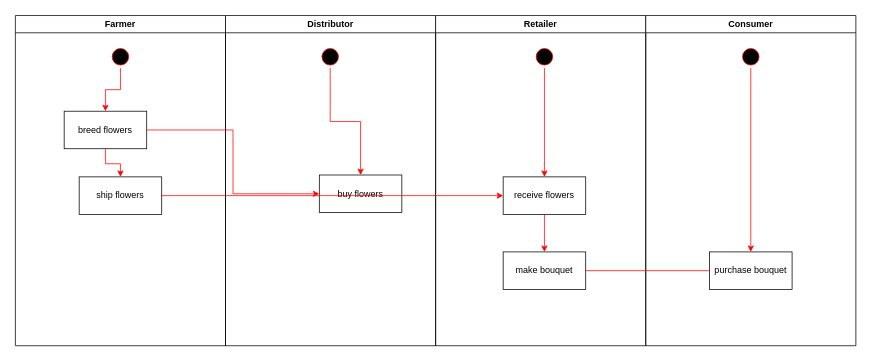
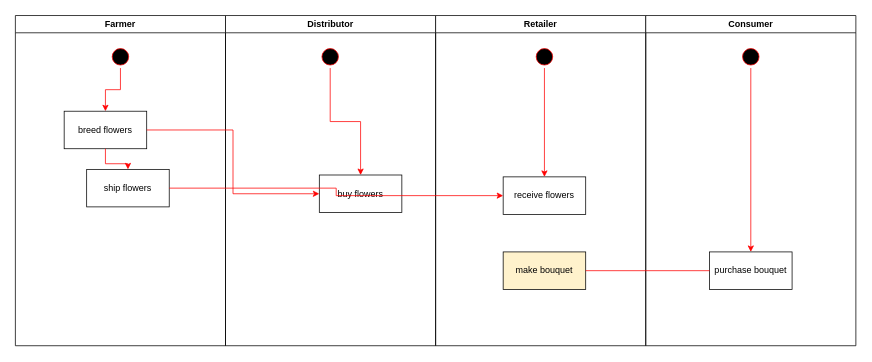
  <mxCell id="0" />
  <mxCell id="1" parent="0" />
  <mxCell id="2" value="Farmer" style="swimlane;whiteSpace=wrap" parent="1" vertex="1"><mxGeometry x="20" y="20" width="280" height="440" as="geometry" /></mxCell>
  <mxCell id="3" style="edgeStyle=orthogonalEdgeStyle;rounded=0;orthogonalLoop=1;jettySize=auto;html=1;exitX=0.5;exitY=1;exitDx=0;exitDy=0;entryX=0.5;entryY=0;entryDx=0;entryDy=0;strokeColor=#FF0000;" parent="2" source="4" target="5" edge="1"><mxGeometry relative="1" as="geometry" /></mxCell>
  <mxCell id="4" value="" style="ellipse;shape=startState;fillColor=#000000;strokeColor=#ff0000;" parent="2" vertex="1"><mxGeometry x="125" y="40" width="30" height="30" as="geometry" /></mxCell>
  <mxCell id="5" value="breed flowers" style="" parent="2" vertex="1"><mxGeometry x="65" y="127.5" width="110" height="50" as="geometry" /></mxCell>
- <mxCell id="6" value="ship flowers" style="rounded=0;whiteSpace=wrap;html=1;" parent="2" vertex="1"><mxGeometry x="85" y="215" width="110" height="50" as="geometry" /></mxCell>
+ <mxCell id="6" value="ship flowers" style="rounded=0;whiteSpace=wrap;html=1;" parent="2" vertex="1"><mxGeometry x="95" y="205" width="110" height="50" as="geometry" /></mxCell>
  <mxCell id="7" style="edgeStyle=orthogonalEdgeStyle;rounded=0;orthogonalLoop=1;jettySize=auto;html=1;exitX=0.5;exitY=1;exitDx=0;exitDy=0;entryX=0.5;entryY=0;entryDx=0;entryDy=0;strokeColor=#FF0000;" parent="2" source="5" target="6" edge="1"><mxGeometry relative="1" as="geometry" /></mxCell>
  <mxCell id="8" value="Distributor" style="swimlane;whiteSpace=wrap" parent="1" vertex="1"><mxGeometry x="300" y="20" width="280" height="440" as="geometry" /></mxCell>
  <mxCell id="9" style="edgeStyle=orthogonalEdgeStyle;rounded=0;orthogonalLoop=1;jettySize=auto;html=1;exitX=0.5;exitY=1;exitDx=0;exitDy=0;entryX=0.5;entryY=0;entryDx=0;entryDy=0;strokeColor=#FF0000;" parent="8" source="10" target="11" edge="1"><mxGeometry relative="1" as="geometry" /></mxCell>
  <mxCell id="10" value="" style="ellipse;shape=startState;fillColor=#000000;strokeColor=#ff0000;" parent="8" vertex="1"><mxGeometry x="124.5" y="40" width="30" height="30" as="geometry" /></mxCell>
  <mxCell id="11" value="buy flowers" style="rounded=0;whiteSpace=wrap;html=1;" parent="8" vertex="1"><mxGeometry x="125" y="212.5" width="110" height="50" as="geometry" /></mxCell>
  <mxCell id="12" value="Retailer" style="swimlane;whiteSpace=wrap" parent="1" vertex="1"><mxGeometry x="580" y="20" width="280" height="440" as="geometry"><mxRectangle x="724.5" y="128" width="70" height="23" as="alternateBounds" /></mxGeometry></mxCell>
  <mxCell id="13" style="edgeStyle=orthogonalEdgeStyle;rounded=0;orthogonalLoop=1;jettySize=auto;html=1;exitX=0.5;exitY=1;exitDx=0;exitDy=0;entryX=0.5;entryY=0;entryDx=0;entryDy=0;strokeColor=#FF0000;" parent="12" source="14" target="16" edge="1"><mxGeometry relative="1" as="geometry" /></mxCell>
  <mxCell id="14" value="" style="ellipse;shape=startState;fillColor=#000000;strokeColor=#ff0000;" parent="12" vertex="1"><mxGeometry x="130" y="40" width="30" height="30" as="geometry" /></mxCell>
- <mxCell id="15" style="edgeStyle=orthogonalEdgeStyle;rounded=0;orthogonalLoop=1;jettySize=auto;html=1;exitX=0.5;exitY=1;exitDx=0;exitDy=0;entryX=0.5;entryY=0;entryDx=0;entryDy=0;strokeColor=#FF0000;" parent="12" source="16" target="17" edge="1"><mxGeometry relative="1" as="geometry" /></mxCell>
  <mxCell id="16" value="receive flowers" style="rounded=0;whiteSpace=wrap;html=1;" parent="12" vertex="1"><mxGeometry x="90" y="215" width="110" height="50" as="geometry" /></mxCell>
- <mxCell id="17" value="make bouquet" style="rounded=0;whiteSpace=wrap;html=1;" parent="12" vertex="1"><mxGeometry x="90" y="315" width="110" height="50" as="geometry" /></mxCell>
+ <mxCell id="17" value="make bouquet" style="rounded=0;whiteSpace=wrap;html=1;fillColor=#fff2cc;" parent="12" vertex="1"><mxGeometry x="90" y="315" width="110" height="50" as="geometry" /></mxCell>
  <mxCell id="18" value="Consumer" style="swimlane;whiteSpace=wrap" parent="1" vertex="1"><mxGeometry x="860" y="20" width="280" height="440" as="geometry" /></mxCell>
  <mxCell id="19" style="edgeStyle=orthogonalEdgeStyle;rounded=0;orthogonalLoop=1;jettySize=auto;html=1;exitX=0.5;exitY=1;exitDx=0;exitDy=0;strokeColor=#FF0000;" parent="18" source="20" target="21" edge="1"><mxGeometry relative="1" as="geometry" /></mxCell>
  <mxCell id="20" value="" style="ellipse;shape=startState;fillColor=#000000;strokeColor=#ff0000;" parent="18" vertex="1"><mxGeometry x="125" y="40" width="30" height="30" as="geometry" /></mxCell>
  <mxCell id="21" value="purchase bouquet" style="rounded=0;whiteSpace=wrap;html=1;" parent="18" vertex="1"><mxGeometry x="85" y="315" width="110" height="50" as="geometry" /></mxCell>
  <mxCell id="22" style="edgeStyle=orthogonalEdgeStyle;rounded=0;orthogonalLoop=1;jettySize=auto;html=1;exitX=1;exitY=0.5;exitDx=0;exitDy=0;entryX=0;entryY=0.5;entryDx=0;entryDy=0;strokeColor=#FF0000;" parent="1" source="6" target="16" edge="1"><mxGeometry relative="1" as="geometry" /></mxCell>
  <mxCell id="23" style="edgeStyle=orthogonalEdgeStyle;rounded=0;orthogonalLoop=1;jettySize=auto;html=1;exitX=1;exitY=0.5;exitDx=0;exitDy=0;entryX=0;entryY=0.5;entryDx=0;entryDy=0;strokeColor=#FF0000;endArrow=none;" parent="1" source="17" target="21" edge="1"><mxGeometry relative="1" as="geometry"><mxPoint x="780" y="573" as="sourcePoint" /></mxGeometry></mxCell>
  <mxCell id="24" style="edgeStyle=orthogonalEdgeStyle;rounded=0;orthogonalLoop=1;jettySize=auto;html=1;entryX=0;entryY=0.5;entryDx=0;entryDy=0;fillColor=#e51400;strokeColor=#FF0000;" edge="1" parent="1" source="5" target="11"><mxGeometry relative="1" as="geometry" /></mxCell>
